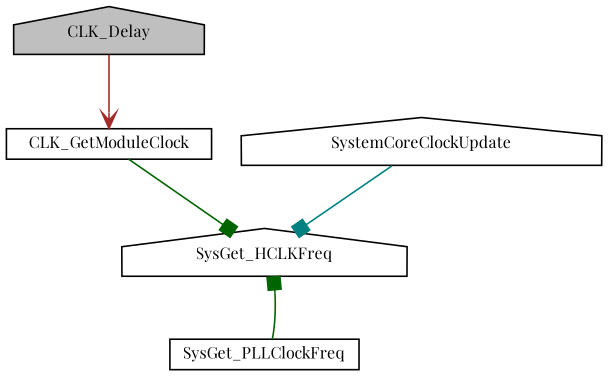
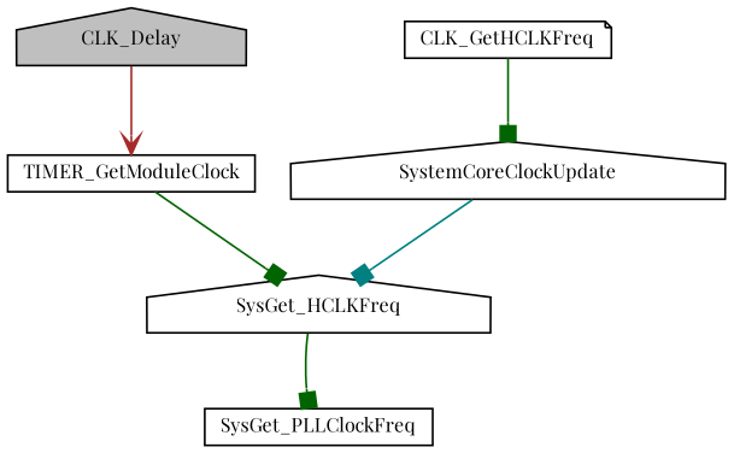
  digraph {
    fontname="Playfair Display"
    rankdir=TB
    node [color=black fillcolor=white fontname="Playfair Display" fontsize=10 shape=house style=filled]
    edge [arrowhead=box color=darkgreen fontname="Playfair Display" fontsize=10 labelfontname=Helvetica labelfontsize=10 style=solid]
    n1 [fillcolor=grey75 fontcolor=black height=0.2 label=CLK_Delay width=0.4]
-   n2 [height=0.2 label=CLK_GetModuleClock shape=box width=0.4]
+   n2 [height=0.2 label=TIMER_GetModuleClock shape=box width=0.4]
    n3 [height=0.2 label=SysGet_HCLKFreq width=0.4]
+   n4 [height=0.2 label=CLK_GetHCLKFreq shape=note width=0.4]
    n5 [height=0.2 label=SystemCoreClockUpdate width=0.4]
    n6 [height=0.2 label=SysGet_PLLClockFreq shape=box width=0.4]
    n1 -> n2 [arrowhead=vee color=brown]
    n2 -> n3
-   n6 -> n3
+   n3 -> n6
+   n4 -> n5
    n5 -> n3 [color=teal]
  }
